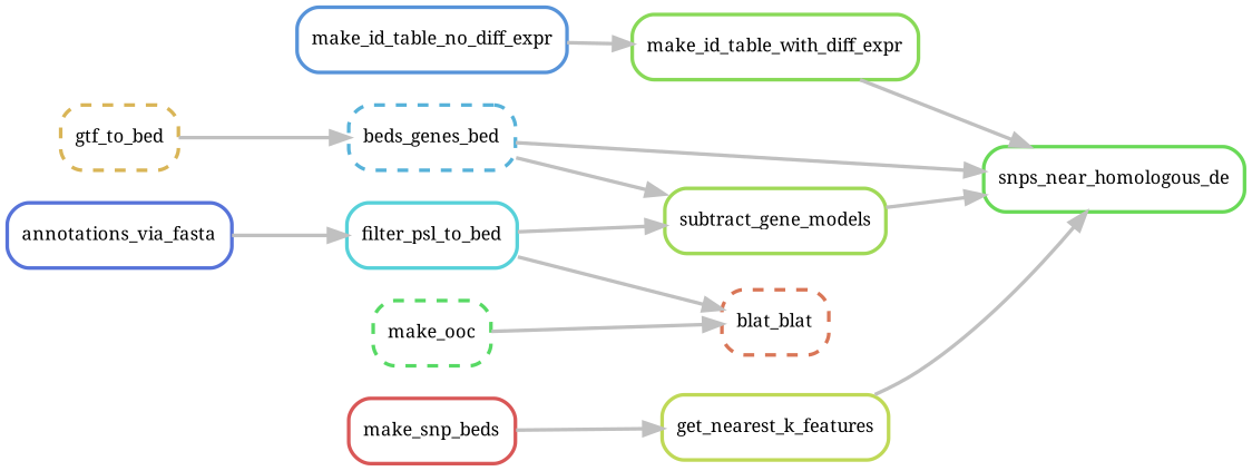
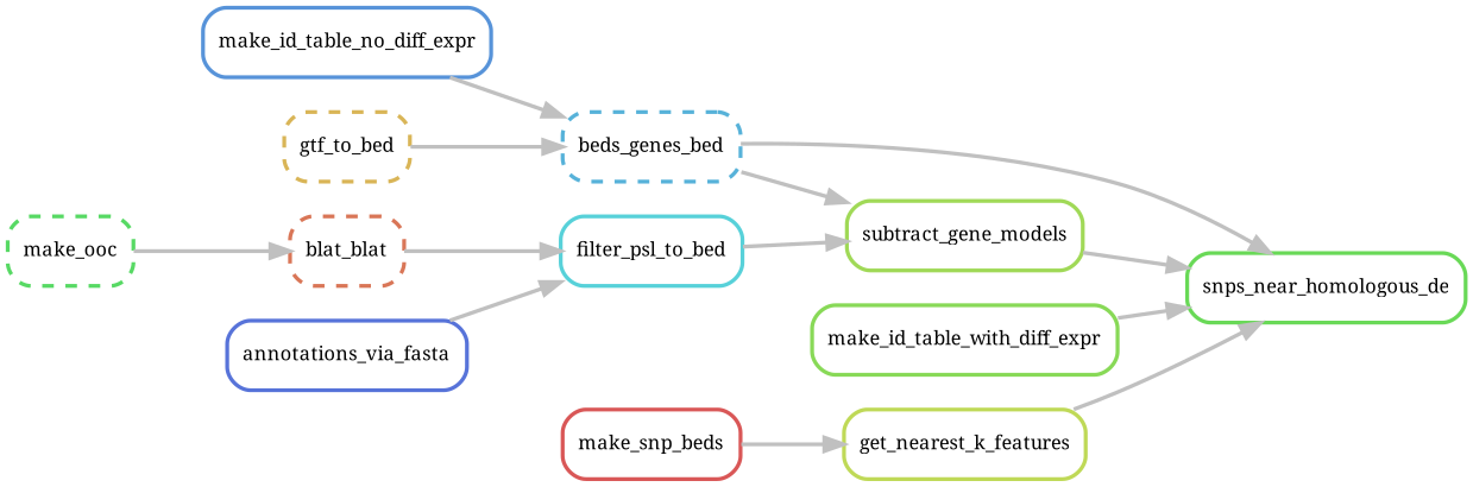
  digraph {
    bgcolor=white
    fontname="Noto Serif"
    rankdir=LR
    node [fontname="Noto Serif" fontsize=10 penwidth=2 shape=box style=rounded]
    edge [color=grey fontname="Noto Serif" penwidth=2]
    n1 [color="0.59 0.6 0.85" label=make_id_table_no_diff_expr]
    n2 [color="0.27 0.6 0.85" label=make_id_table_with_diff_expr]
    n3 [color="0.31 0.6 0.85" label=snps_near_homologous_de]
    n4 [color="0.24 0.6 0.85" label=subtract_gene_models]
    n5 [color="0.20 0.6 0.85" label=get_nearest_k_features]
    n6 [color="0.55 0.6 0.85" label=beds_genes_bed style="rounded,dashed"]
    n7 [color="0.04 0.6 0.85" label=blat_blat style="rounded,dashed"]
    n8 [color="0.51 0.6 0.85" label=filter_psl_to_bed]
    n9 [color="0.00 0.6 0.85" label=make_snp_beds]
    n10 [color="0.63 0.6 0.85" label=annotations_via_fasta]
    n11 [color="0.12 0.6 0.85" label=gtf_to_bed style="rounded,dashed"]
    n12 [color="0.35 0.6 0.85" label=make_ooc style="rounded,dashed"]
-   n1 -> n2
+   n1 -> n6
    n2 -> n3
    n4 -> n3
    n5 -> n3
    n6 -> n3
    n6 -> n4
-   n8 -> n7
+   n7 -> n8
    n8 -> n4
    n9 -> n5
    n10 -> n8
    n11 -> n6
    n12 -> n7
  }
